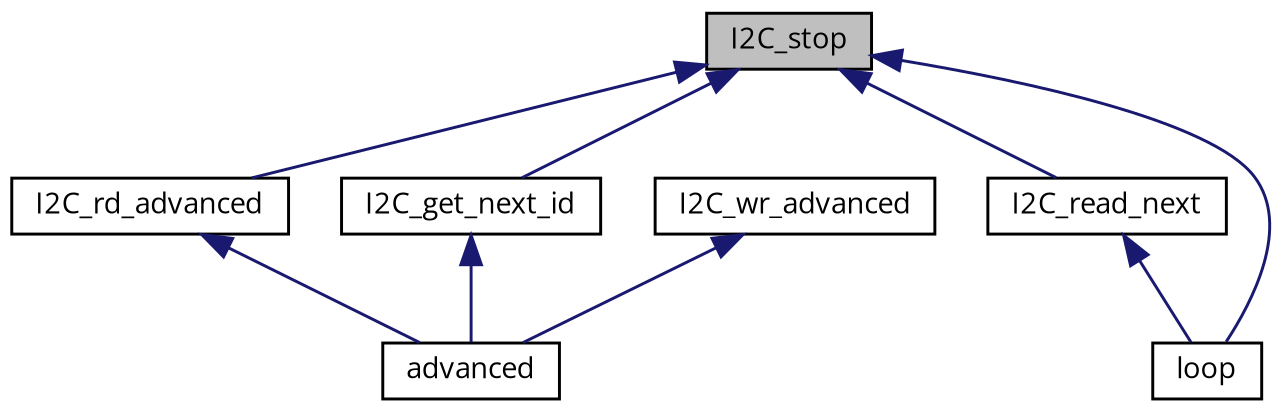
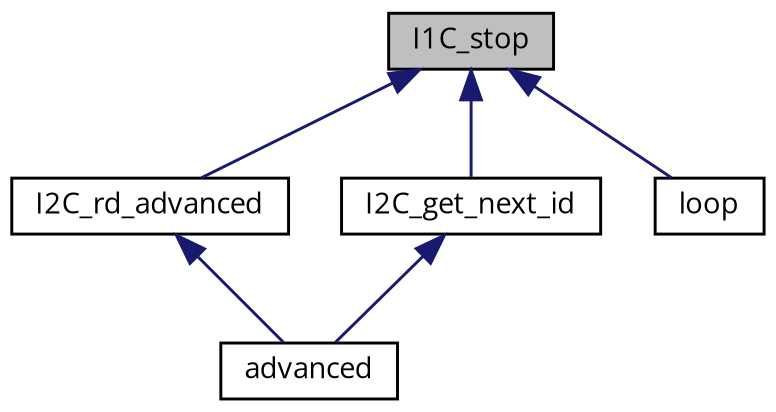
  digraph {
    fontname="Open Sans"
    rankdir=TB
    node [color=black fillcolor=white fontname="Open Sans" fontsize=10 shape=record style=filled]
    edge [color=midnightblue dir=back fontname="Open Sans" fontsize=10 labelfontname=Helvetica labelfontsize=10 style=solid]
-   n1 [fillcolor=grey75 fontcolor=black height=0.2 label=I2C_stop width=0.4]
+   n1 [fillcolor=grey75 fontcolor=black height=0.2 label=I1C_stop width=0.4]
    n2 [height=0.2 label=I2C_rd_advanced width=0.4]
    n3 [height=0.2 label=I2C_get_next_id width=0.4]
-   n4 [height=0.2 label=I2C_read_next width=0.4]
    n5 [height=0.2 label=loop width=0.4]
-   n6 [height=0.2 label=I2C_wr_advanced width=0.4]
    n7 [height=0.2 label=advanced width=0.4]
    n1 -> n2
    n1 -> n3
-   n1 -> n4
    n1 -> n5
    n2 -> n7
    n3 -> n7
-   n4 -> n5
-   n6 -> n7
  }
